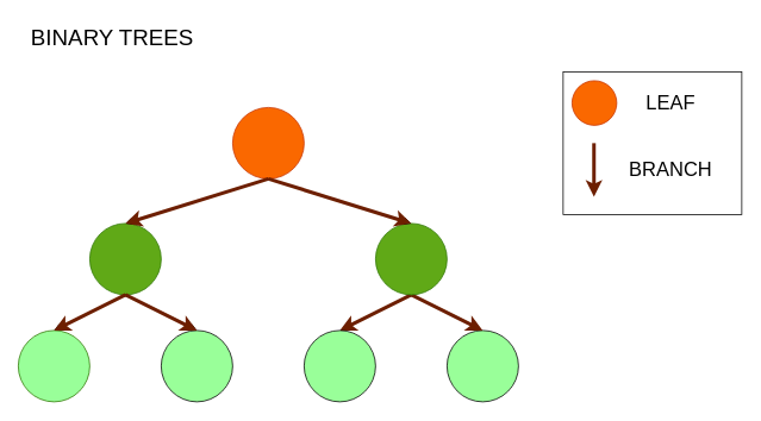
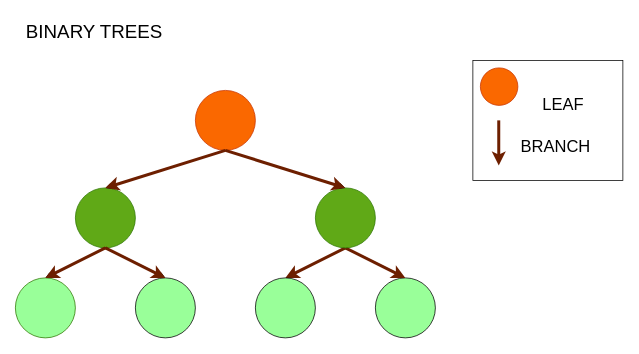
  <mxCell id="0" />
  <mxCell id="1" parent="0" />
  <mxCell id="2" value="&lt;font style=&quot;font-size: 25px;&quot;&gt;BINARY TREES&lt;/font&gt;" style="text;html=1;align=center;verticalAlign=middle;resizable=0;points=[];autosize=1;strokeColor=none;fillColor=none;" parent="1" vertex="1"><mxGeometry x="20" y="20" width="210" height="40" as="geometry" /></mxCell>
  <mxCell id="3" value="" style="ellipse;whiteSpace=wrap;html=1;aspect=fixed;fillColor=#99FF99;" vertex="1" parent="1"><mxGeometry x="500" y="370" width="80" height="80" as="geometry" /></mxCell>
  <mxCell id="4" style="edgeStyle=none;html=1;entryX=0.5;entryY=0;entryDx=0;entryDy=0;exitX=0.5;exitY=1;exitDx=0;exitDy=0;strokeWidth=4;fillColor=#a0522d;strokeColor=#6D1F00;" edge="1" parent="1" source="9" target="3"><mxGeometry relative="1" as="geometry" /></mxCell>
  <mxCell id="5" value="" style="ellipse;whiteSpace=wrap;html=1;aspect=fixed;fillColor=#fa6800;fontColor=#000000;strokeColor=#C73500;" parent="1" vertex="1"><mxGeometry x="260" y="120" width="80" height="80" as="geometry" /></mxCell>
  <mxCell id="6" value="" style="ellipse;whiteSpace=wrap;html=1;aspect=fixed;fillColor=#60a917;fontColor=#ffffff;strokeColor=#2D7600;" parent="1" vertex="1"><mxGeometry x="100" y="250" width="80" height="80" as="geometry" /></mxCell>
  <mxCell id="7" style="edgeStyle=none;html=1;exitX=0.5;exitY=1;exitDx=0;exitDy=0;entryX=0.5;entryY=0;entryDx=0;entryDy=0;" parent="1" source="5" target="6" edge="1"><mxGeometry relative="1" as="geometry" /></mxCell>
  <mxCell id="8" style="edgeStyle=none;html=1;entryX=0.5;entryY=0;entryDx=0;entryDy=0;strokeWidth=4;fillColor=#a0522d;strokeColor=#6D1F00;" edge="1" parent="1" target="15"><mxGeometry relative="1" as="geometry"><mxPoint x="460" y="330" as="sourcePoint" /></mxGeometry></mxCell>
  <mxCell id="9" value="" style="ellipse;whiteSpace=wrap;html=1;aspect=fixed;fillColor=#60a917;fontColor=#ffffff;strokeColor=#2D7600;" parent="1" vertex="1"><mxGeometry x="420" y="250" width="80" height="80" as="geometry" /></mxCell>
  <mxCell id="10" style="edgeStyle=none;html=1;entryX=0.5;entryY=0;entryDx=0;entryDy=0;exitX=0.5;exitY=1;exitDx=0;exitDy=0;" parent="1" source="5" target="9" edge="1"><mxGeometry relative="1" as="geometry" /></mxCell>
  <mxCell id="11" value="" style="ellipse;whiteSpace=wrap;html=1;aspect=fixed;fillColor=#99FF99;fontColor=#ffffff;strokeColor=#2D7600;" parent="1" vertex="1"><mxGeometry x="20" y="370" width="80" height="80" as="geometry" /></mxCell>
  <mxCell id="12" style="edgeStyle=none;html=1;entryX=0.5;entryY=0;entryDx=0;entryDy=0;exitX=0.5;exitY=1;exitDx=0;exitDy=0;" parent="1" source="6" target="11" edge="1"><mxGeometry relative="1" as="geometry" /></mxCell>
  <mxCell id="13" value="" style="ellipse;whiteSpace=wrap;html=1;aspect=fixed;fillColor=#99FF99;" parent="1" vertex="1"><mxGeometry x="180" y="370" width="80" height="80" as="geometry" /></mxCell>
  <mxCell id="14" style="edgeStyle=none;html=1;exitX=0.5;exitY=1;exitDx=0;exitDy=0;entryX=0.5;entryY=0;entryDx=0;entryDy=0;" parent="1" source="6" target="13" edge="1"><mxGeometry relative="1" as="geometry" /></mxCell>
  <mxCell id="15" value="" style="ellipse;whiteSpace=wrap;html=1;aspect=fixed;fillColor=#99FF99;" vertex="1" parent="1"><mxGeometry x="340" y="370" width="80" height="80" as="geometry" /></mxCell>
  <mxCell id="16" style="edgeStyle=none;html=1;entryX=0.5;entryY=0;entryDx=0;entryDy=0;exitX=0.5;exitY=1;exitDx=0;exitDy=0;strokeWidth=4;fillColor=#a0522d;strokeColor=#6D1F00;" edge="1" parent="1"><mxGeometry relative="1" as="geometry"><mxPoint x="300" y="200" as="sourcePoint" /><mxPoint x="460" y="250" as="targetPoint" /></mxGeometry></mxCell>
  <mxCell id="17" style="edgeStyle=none;html=1;exitX=0.5;exitY=1;exitDx=0;exitDy=0;entryX=0.5;entryY=0;entryDx=0;entryDy=0;strokeWidth=4;fillColor=#a0522d;strokeColor=#6D1F00;" edge="1" parent="1"><mxGeometry relative="1" as="geometry"><mxPoint x="300" y="200" as="sourcePoint" /><mxPoint x="140" y="250" as="targetPoint" /></mxGeometry></mxCell>
  <mxCell id="18" style="edgeStyle=none;html=1;exitX=0.5;exitY=1;exitDx=0;exitDy=0;entryX=0.5;entryY=0;entryDx=0;entryDy=0;strokeWidth=4;fillColor=#a0522d;strokeColor=#6D1F00;" edge="1" parent="1"><mxGeometry relative="1" as="geometry"><mxPoint x="140" y="330" as="sourcePoint" /><mxPoint x="220" y="370" as="targetPoint" /></mxGeometry></mxCell>
  <mxCell id="19" style="edgeStyle=none;html=1;entryX=0.5;entryY=0;entryDx=0;entryDy=0;exitX=0.5;exitY=1;exitDx=0;exitDy=0;strokeWidth=4;fillColor=#a0522d;strokeColor=#6D1F00;" edge="1" parent="1"><mxGeometry relative="1" as="geometry"><mxPoint x="140" y="330" as="sourcePoint" /><mxPoint x="60" y="370" as="targetPoint" /></mxGeometry></mxCell>
  <mxCell id="20" value="" style="group" vertex="1" connectable="0" parent="1"><mxGeometry x="630" y="80" width="200" height="160" as="geometry" /></mxCell>
  <mxCell id="21" value="" style="rounded=0;whiteSpace=wrap;html=1;fontSize=22;" vertex="1" parent="20"><mxGeometry width="200" height="160" as="geometry" /></mxCell>
  <mxCell id="22" value="" style="group" vertex="1" connectable="0" parent="20"><mxGeometry x="10" y="10" width="170" height="130" as="geometry" /></mxCell>
  <mxCell id="23" value="" style="ellipse;whiteSpace=wrap;html=1;aspect=fixed;fillColor=#fa6800;fontColor=#000000;strokeColor=#C73500;" vertex="1" parent="22"><mxGeometry width="50" height="50" as="geometry" /></mxCell>
- <mxCell id="24" value="&lt;font style=&quot;font-size: 22px;&quot;&gt;LEAF&lt;/font&gt;" style="text;html=1;align=center;verticalAlign=middle;resizable=0;points=[];autosize=1;strokeColor=none;fillColor=none;" vertex="1" parent="22"><mxGeometry x="70" y="5" width="80" height="40" as="geometry" /></mxCell>
+ <mxCell id="24" value="&lt;font style=&quot;font-size: 22px;&quot;&gt;LEAF&lt;/font&gt;" style="text;html=1;align=center;verticalAlign=middle;resizable=0;points=[];autosize=1;strokeColor=none;fillColor=none;" vertex="1" parent="22"><mxGeometry x="70" y="30" width="80" height="40" as="geometry" /></mxCell>
  <mxCell id="25" value="" style="endArrow=classic;html=1;fontSize=22;strokeWidth=4;fillColor=#a0522d;strokeColor=#6D1F00;" edge="1" parent="22"><mxGeometry width="50" height="50" relative="1" as="geometry"><mxPoint x="24.5" y="70" as="sourcePoint" /><mxPoint x="24.5" y="130" as="targetPoint" /></mxGeometry></mxCell>
- <mxCell id="26" value="&lt;span style=&quot;font-size: 22px;&quot;&gt;BRANCH&lt;/span&gt;" style="text;html=1;align=center;verticalAlign=middle;resizable=0;points=[];autosize=1;strokeColor=none;fillColor=none;" vertex="1" parent="22"><mxGeometry x="50" y="80" width="120" height="40" as="geometry" /></mxCell>
+ <mxCell id="26" value="&lt;span style=&quot;font-size: 22px;&quot;&gt;BRANCH&lt;/span&gt;" style="text;html=1;align=center;verticalAlign=middle;resizable=0;points=[];autosize=1;strokeColor=none;fillColor=none;" vertex="1" parent="22"><mxGeometry x="40" y="85" width="120" height="40" as="geometry" /></mxCell>
